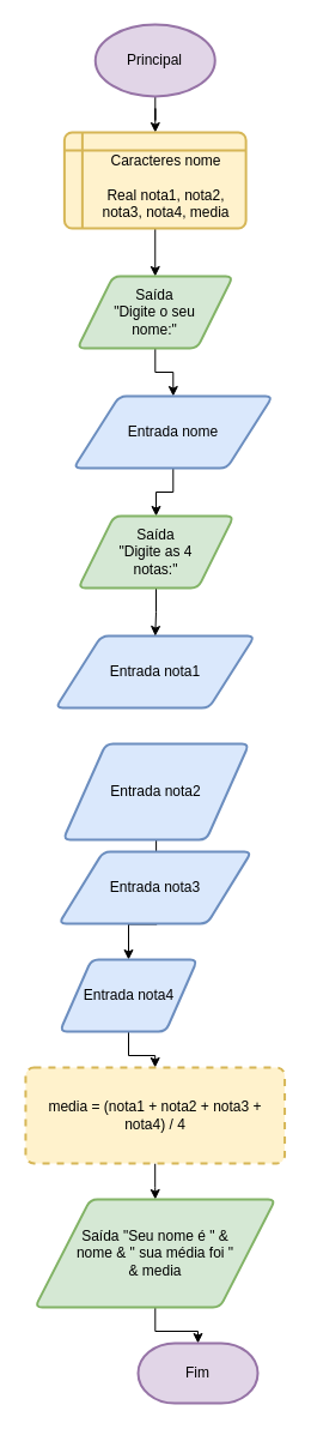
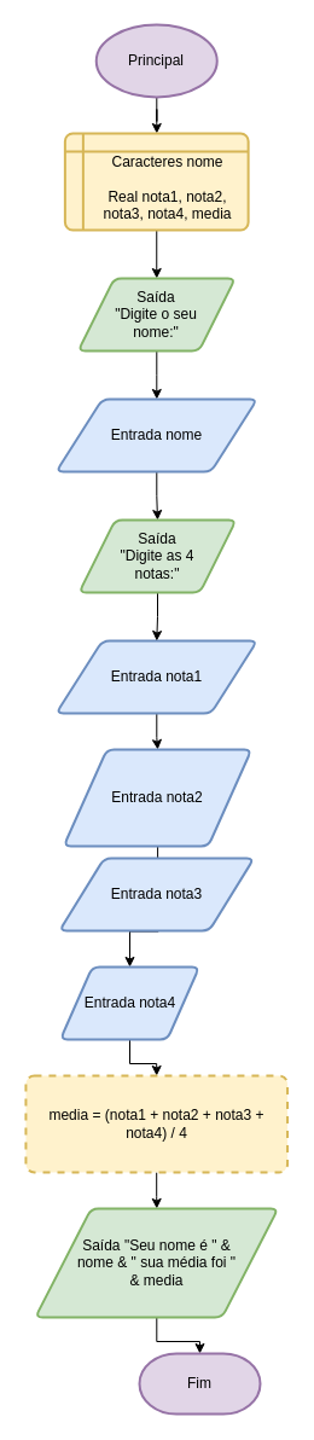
  <mxCell id="0" />
  <mxCell id="1" parent="0" />
  <mxCell id="2" style="edgeStyle=orthogonalEdgeStyle;rounded=0;orthogonalLoop=1;jettySize=auto;html=1;" edge="1" parent="1" source="3" target="5"><mxGeometry relative="1" as="geometry" /></mxCell>
  <mxCell id="3" value="Principal" style="strokeWidth=2;html=1;shape=mxgraph.flowchart.start_1;whiteSpace=wrap;fillColor=#e1d5e7;strokeColor=#9673a6;" vertex="1" parent="1"><mxGeometry x="79.25" y="20" width="100" height="60" as="geometry" /></mxCell>
  <mxCell id="4" style="edgeStyle=orthogonalEdgeStyle;rounded=0;orthogonalLoop=1;jettySize=auto;html=1;" edge="1" parent="1" source="5" target="20"><mxGeometry relative="1" as="geometry" /></mxCell>
  <mxCell id="5" value="Caracteres nome&lt;br&gt;&lt;br&gt;Real nota1, nota2, nota3, nota4, media" style="shape=internalStorage;whiteSpace=wrap;html=1;dx=15;dy=15;rounded=1;arcSize=8;strokeWidth=2;fillColor=#fff2cc;strokeColor=#d6b656;align=center;spacingLeft=19;spacingTop=10;" vertex="1" parent="1"><mxGeometry x="53.38" y="110" width="151.75" height="80" as="geometry" /></mxCell>
+ <mxCell id="6" style="edgeStyle=orthogonalEdgeStyle;rounded=0;orthogonalLoop=1;jettySize=auto;html=1;" edge="1" parent="1" source="7" target="9"><mxGeometry relative="1" as="geometry"><mxPoint x="130.2" y="460" as="sourcePoint" /></mxGeometry></mxCell>
  <mxCell id="7" value="Entrada nota1" style="shape=parallelogram;html=1;strokeWidth=2;perimeter=parallelogramPerimeter;whiteSpace=wrap;rounded=1;arcSize=12;size=0.23;align=center;fillColor=#dae8fc;strokeColor=#6c8ebf;" vertex="1" parent="1"><mxGeometry x="46" y="530" width="166.5" height="60" as="geometry" /></mxCell>
  <mxCell id="8" style="edgeStyle=orthogonalEdgeStyle;rounded=0;orthogonalLoop=1;jettySize=auto;html=1;" edge="1" parent="1" source="9" target="11"><mxGeometry relative="1" as="geometry" /></mxCell>
  <mxCell id="9" value="Entrada nota2" style="shape=parallelogram;html=1;strokeWidth=2;perimeter=parallelogramPerimeter;whiteSpace=wrap;rounded=1;arcSize=12;size=0.23;align=center;fillColor=#dae8fc;strokeColor=#6c8ebf;" vertex="1" parent="1"><mxGeometry x="52.25" y="620" width="155.5" height="80" as="geometry" /></mxCell>
  <mxCell id="10" style="edgeStyle=orthogonalEdgeStyle;rounded=0;orthogonalLoop=1;jettySize=auto;html=1;" edge="1" parent="1" target="13"><mxGeometry relative="1" as="geometry"><mxPoint x="130.18" y="740" as="sourcePoint" /></mxGeometry></mxCell>
  <mxCell id="11" value="Entrada nota3" style="shape=parallelogram;html=1;strokeWidth=2;perimeter=parallelogramPerimeter;whiteSpace=wrap;rounded=1;arcSize=12;size=0.23;align=center;fillColor=#dae8fc;strokeColor=#6c8ebf;" vertex="1" parent="1"><mxGeometry x="48.75" y="710" width="161" height="60" as="geometry" /></mxCell>
  <mxCell id="12" style="edgeStyle=orthogonalEdgeStyle;rounded=0;orthogonalLoop=1;jettySize=auto;html=1;" edge="1" parent="1" source="13" target="15"><mxGeometry relative="1" as="geometry" /></mxCell>
  <mxCell id="13" value="Entrada nota4" style="shape=parallelogram;html=1;strokeWidth=2;perimeter=parallelogramPerimeter;whiteSpace=wrap;rounded=1;arcSize=12;size=0.23;align=center;fillColor=#dae8fc;strokeColor=#6c8ebf;" vertex="1" parent="1"><mxGeometry x="49.5" y="800" width="115" height="60" as="geometry" /></mxCell>
  <mxCell id="14" style="edgeStyle=orthogonalEdgeStyle;rounded=0;orthogonalLoop=1;jettySize=auto;html=1;" edge="1" parent="1" source="15" target="17"><mxGeometry relative="1" as="geometry" /></mxCell>
  <mxCell id="15" value="media = (nota1 + nota2 + nota3 + nota4)&amp;nbsp;/ 4" style="rounded=1;whiteSpace=wrap;html=1;absoluteArcSize=1;arcSize=14;strokeWidth=2;align=center;fillColor=#fff2cc;strokeColor=#d6b656;dashed=1;" vertex="1" parent="1"><mxGeometry x="20.94" y="890" width="216.62" height="80" as="geometry" /></mxCell>
  <mxCell id="16" value="" style="edgeStyle=orthogonalEdgeStyle;rounded=0;orthogonalLoop=1;jettySize=auto;html=1;" edge="1" parent="1" source="17" target="18"><mxGeometry relative="1" as="geometry" /></mxCell>
  <mxCell id="17" value="Saída &quot;Seu nome é &quot; &amp;amp; nome &amp;amp; &quot; sua média foi &quot; &amp;amp; media" style="shape=parallelogram;html=1;strokeWidth=2;perimeter=parallelogramPerimeter;whiteSpace=wrap;rounded=1;arcSize=12;size=0.23;align=center;fillColor=#d5e8d4;strokeColor=#82b366;spacingRight=30;spacingLeft=30;" vertex="1" parent="1"><mxGeometry x="28.82" y="1000" width="200.87" height="90" as="geometry" /></mxCell>
  <mxCell id="18" value="Fim" style="strokeWidth=2;html=1;shape=mxgraph.flowchart.terminator;whiteSpace=wrap;align=center;fillColor=#e1d5e7;strokeColor=#9673a6;" vertex="1" parent="1"><mxGeometry x="115" y="1120" width="100" height="50" as="geometry" /></mxCell>
  <mxCell id="19" style="edgeStyle=orthogonalEdgeStyle;rounded=0;orthogonalLoop=1;jettySize=auto;html=1;" edge="1" parent="1" source="20" target="22"><mxGeometry relative="1" as="geometry" /></mxCell>
  <mxCell id="20" value="Saída &quot;Digite o seu nome:&quot;" style="shape=parallelogram;html=1;strokeWidth=2;perimeter=parallelogramPerimeter;whiteSpace=wrap;rounded=1;arcSize=12;size=0.23;align=center;fillColor=#d5e8d4;strokeColor=#82b366;spacingLeft=30;spacingRight=30;" vertex="1" parent="1"><mxGeometry x="64.25" y="230" width="130" height="60" as="geometry" /></mxCell>
  <mxCell id="21" style="edgeStyle=orthogonalEdgeStyle;rounded=0;orthogonalLoop=1;jettySize=auto;html=1;" edge="1" parent="1" source="22" target="24"><mxGeometry relative="1" as="geometry" /></mxCell>
- <mxCell id="22" value="Entrada nome" style="shape=parallelogram;html=1;strokeWidth=2;perimeter=parallelogramPerimeter;whiteSpace=wrap;rounded=1;arcSize=12;size=0.23;align=center;fillColor=#dae8fc;strokeColor=#6c8ebf;" vertex="1" parent="1"><mxGeometry x="61" y="330" width="166.5" height="60" as="geometry" /></mxCell>
+ <mxCell id="22" value="Entrada nome" style="shape=parallelogram;html=1;strokeWidth=2;perimeter=parallelogramPerimeter;whiteSpace=wrap;rounded=1;arcSize=12;size=0.23;align=center;fillColor=#dae8fc;strokeColor=#6c8ebf;" vertex="1" parent="1"><mxGeometry x="46" y="330" width="166.5" height="60" as="geometry" /></mxCell>
  <mxCell id="23" style="edgeStyle=orthogonalEdgeStyle;rounded=0;orthogonalLoop=1;jettySize=auto;html=1;" edge="1" parent="1" source="24" target="7"><mxGeometry relative="1" as="geometry" /></mxCell>
  <mxCell id="24" value="Saída &quot;Digite as 4 notas:&quot;" style="shape=parallelogram;html=1;strokeWidth=2;perimeter=parallelogramPerimeter;whiteSpace=wrap;rounded=1;arcSize=12;size=0.23;align=center;fillColor=#d5e8d4;strokeColor=#82b366;spacingLeft=30;spacingRight=30;" vertex="1" parent="1"><mxGeometry x="65" y="430" width="130" height="60" as="geometry" /></mxCell>
